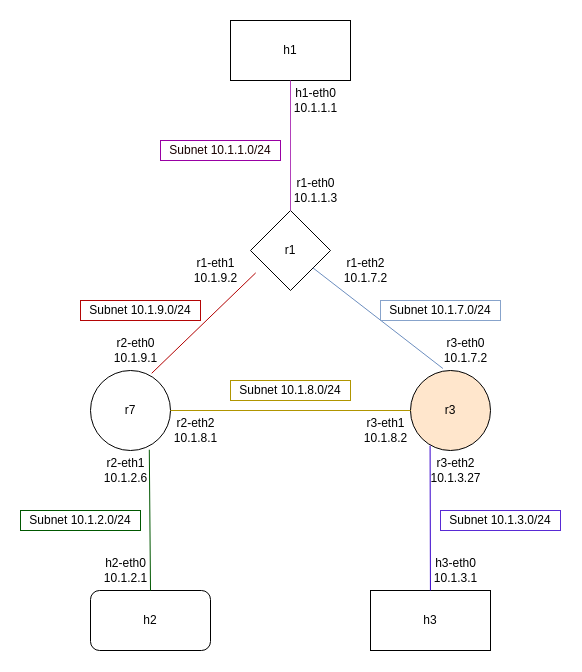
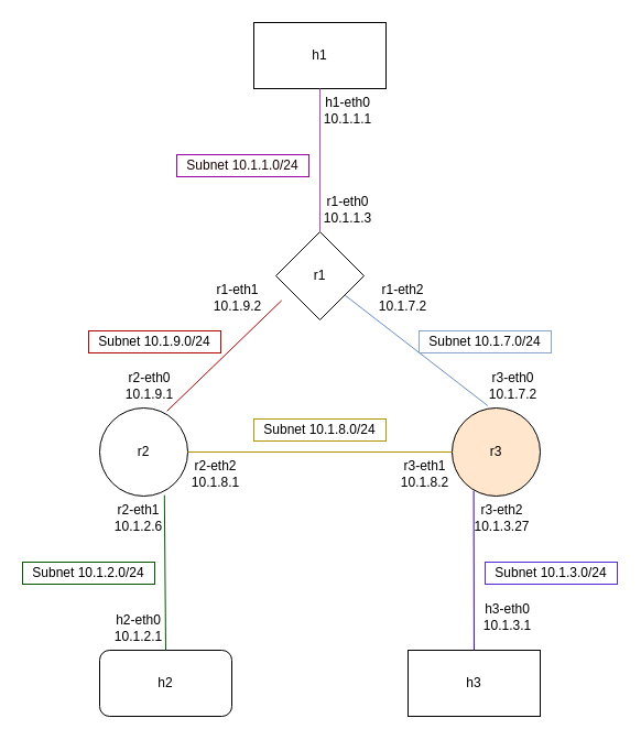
  <mxCell id="0" />
  <mxCell id="1" parent="0" />
  <mxCell id="2" value="h1" style="rounded=0;whiteSpace=wrap;html=1;" vertex="1" parent="1"><mxGeometry x="230" y="20" width="120" height="60" as="geometry" /></mxCell>
  <mxCell id="3" value="r1" style="rhombus;whiteSpace=wrap;html=1;aspect=fixed;" vertex="1" parent="1"><mxGeometry x="250" y="210" width="80" height="80" as="geometry" /></mxCell>
- <mxCell id="4" value="r7" style="ellipse;whiteSpace=wrap;html=1;aspect=fixed;" vertex="1" parent="1"><mxGeometry x="90" y="370" width="80" height="80" as="geometry" /></mxCell>
+ <mxCell id="4" value="r2" style="ellipse;whiteSpace=wrap;html=1;aspect=fixed;" vertex="1" parent="1"><mxGeometry x="90" y="370" width="80" height="80" as="geometry" /></mxCell>
  <mxCell id="5" value="r3" style="ellipse;whiteSpace=wrap;html=1;aspect=fixed;fillColor=#ffe6cc;" vertex="1" parent="1"><mxGeometry x="410" y="370" width="80" height="80" as="geometry" /></mxCell>
  <mxCell id="6" value="h2" style="whiteSpace=wrap;html=1;rounded=1;" vertex="1" parent="1"><mxGeometry x="90" y="590" width="120" height="60" as="geometry" /></mxCell>
  <mxCell id="7" value="h3" style="rounded=0;whiteSpace=wrap;html=1;" vertex="1" parent="1"><mxGeometry x="370" y="590" width="120" height="60" as="geometry" /></mxCell>
  <mxCell id="8" value="" style="endArrow=none;html=1;rounded=0;exitX=0.5;exitY=0;exitDx=0;exitDy=0;strokeColor=#b240ba;" edge="1" parent="1" source="3" target="2"><mxGeometry width="50" height="50" relative="1" as="geometry"><mxPoint x="245" y="170" as="sourcePoint" /><mxPoint x="295" y="120" as="targetPoint" /></mxGeometry></mxCell>
  <mxCell id="9" value="" style="endArrow=none;html=1;rounded=0;exitX=0.765;exitY=0.035;exitDx=0;exitDy=0;exitPerimeter=0;strokeColor=#B20000;fillColor=#e51400;entryX=0.065;entryY=0.78;entryDx=0;entryDy=0;entryPerimeter=0;" edge="1" parent="1" source="4" target="3"><mxGeometry width="50" height="50" relative="1" as="geometry"><mxPoint x="210" y="320" as="sourcePoint" /><mxPoint x="260" y="270" as="targetPoint" /></mxGeometry></mxCell>
  <mxCell id="10" value="" style="endArrow=none;html=1;rounded=0;entryX=0.405;entryY=-0.025;entryDx=0;entryDy=0;entryPerimeter=0;fillColor=#dae8fc;strokeColor=#6c8ebf;" edge="1" parent="1" source="3" target="5"><mxGeometry width="50" height="50" relative="1" as="geometry"><mxPoint x="370" y="320" as="sourcePoint" /><mxPoint x="420" y="270" as="targetPoint" /><Array as="points" /></mxGeometry></mxCell>
  <mxCell id="11" value="" style="endArrow=none;html=1;rounded=0;exitX=1;exitY=0.5;exitDx=0;exitDy=0;entryX=0;entryY=0.5;entryDx=0;entryDy=0;fillColor=#e3c800;strokeColor=#B09500;" edge="1" parent="1" source="4" target="5"><mxGeometry width="50" height="50" relative="1" as="geometry"><mxPoint x="270" y="400" as="sourcePoint" /><mxPoint x="320" y="350" as="targetPoint" /></mxGeometry></mxCell>
  <mxCell id="12" value="" style="endArrow=none;html=1;rounded=0;exitX=0.5;exitY=0;exitDx=0;exitDy=0;fillColor=#008a00;strokeColor=#005700;entryX=0.735;entryY=0.99;entryDx=0;entryDy=0;entryPerimeter=0;" edge="1" parent="1" source="6" target="4"><mxGeometry width="50" height="50" relative="1" as="geometry"><mxPoint x="100" y="490" as="sourcePoint" /><mxPoint x="150" y="440" as="targetPoint" /></mxGeometry></mxCell>
  <mxCell id="13" value="" style="endArrow=none;html=1;rounded=0;fillColor=#6a00ff;strokeColor=#3700CC;entryX=0.245;entryY=0.94;entryDx=0;entryDy=0;entryPerimeter=0;" edge="1" parent="1" source="7" target="5"><mxGeometry width="50" height="50" relative="1" as="geometry"><mxPoint x="380" y="490" as="sourcePoint" /><mxPoint x="430" y="450" as="targetPoint" /></mxGeometry></mxCell>
  <mxCell id="14" value="h1-eth0&lt;div&gt;10.1.1.1&lt;/div&gt;" style="text;html=1;align=center;verticalAlign=middle;resizable=0;points=[];autosize=1;strokeColor=none;fillColor=none;" vertex="1" parent="1"><mxGeometry x="280" y="80" width="70" height="40" as="geometry" /></mxCell>
  <mxCell id="15" value="r1-eth0&lt;div&gt;10.1.1.3&lt;/div&gt;" style="text;html=1;align=center;verticalAlign=middle;resizable=0;points=[];autosize=1;strokeColor=none;fillColor=none;" vertex="1" parent="1"><mxGeometry x="280" y="170" width="70" height="40" as="geometry" /></mxCell>
  <mxCell id="16" value="r1-eth1&lt;div&gt;10.1.9.2&lt;/div&gt;" style="text;html=1;align=center;verticalAlign=middle;resizable=0;points=[];autosize=1;strokeColor=none;fillColor=none;" vertex="1" parent="1"><mxGeometry x="180" y="250" width="70" height="40" as="geometry" /></mxCell>
  <mxCell id="17" value="r1-eth2&lt;div&gt;10.1.7.2&lt;/div&gt;" style="text;html=1;align=center;verticalAlign=middle;resizable=0;points=[];autosize=1;strokeColor=none;fillColor=none;" vertex="1" parent="1"><mxGeometry x="330" y="250" width="70" height="40" as="geometry" /></mxCell>
  <mxCell id="18" value="r2-eth0&lt;div&gt;10.1.9.1&lt;/div&gt;" style="text;html=1;align=center;verticalAlign=middle;resizable=0;points=[];autosize=1;strokeColor=none;fillColor=none;" vertex="1" parent="1"><mxGeometry x="100" y="330" width="70" height="40" as="geometry" /></mxCell>
  <mxCell id="19" value="r3-eth0&lt;div&gt;10.1.7.2&lt;/div&gt;" style="text;html=1;align=center;verticalAlign=middle;resizable=0;points=[];autosize=1;strokeColor=none;fillColor=none;" vertex="1" parent="1"><mxGeometry x="430" y="330" width="70" height="40" as="geometry" /></mxCell>
  <mxCell id="20" value="r2-eth1&lt;div&gt;10.1.2.6&lt;/div&gt;" style="text;html=1;align=center;verticalAlign=middle;resizable=0;points=[];autosize=1;strokeColor=none;fillColor=none;" vertex="1" parent="1"><mxGeometry x="90" y="450" width="70" height="40" as="geometry" /></mxCell>
  <mxCell id="21" value="r2-eth2&lt;div&gt;10.1.8.1&lt;/div&gt;" style="text;html=1;align=center;verticalAlign=middle;resizable=0;points=[];autosize=1;strokeColor=none;fillColor=none;" vertex="1" parent="1"><mxGeometry x="160" y="410" width="70" height="40" as="geometry" /></mxCell>
  <mxCell id="22" value="h2-eth0&lt;div&gt;10.1.2.1&lt;/div&gt;" style="text;html=1;align=center;verticalAlign=middle;resizable=0;points=[];autosize=1;strokeColor=none;fillColor=none;" vertex="1" parent="1"><mxGeometry x="90" y="550" width="70" height="40" as="geometry" /></mxCell>
  <mxCell id="23" value="r3-eth1&lt;div&gt;10.1.8.2&lt;/div&gt;" style="text;html=1;align=center;verticalAlign=middle;resizable=0;points=[];autosize=1;strokeColor=none;fillColor=none;" vertex="1" parent="1"><mxGeometry x="350" y="410" width="70" height="40" as="geometry" /></mxCell>
  <mxCell id="24" value="r3-eth2&lt;div&gt;10.1.3.27&lt;/div&gt;" style="text;html=1;align=center;verticalAlign=middle;resizable=0;points=[];autosize=1;strokeColor=none;fillColor=none;" vertex="1" parent="1"><mxGeometry x="420" y="450" width="70" height="40" as="geometry" /></mxCell>
- <mxCell id="25" value="h3-eth0&lt;div&gt;10.1.3.1&lt;/div&gt;" style="text;html=1;align=center;verticalAlign=middle;resizable=0;points=[];autosize=1;strokeColor=none;fillColor=none;" vertex="1" parent="1"><mxGeometry x="420" y="550" width="70" height="40" as="geometry" /></mxCell>
+ <mxCell id="25" value="h3-eth0&lt;div&gt;10.1.3.1&lt;/div&gt;" style="text;html=1;align=center;verticalAlign=middle;resizable=0;points=[];autosize=1;strokeColor=none;fillColor=none;" vertex="1" parent="1"><mxGeometry x="425" y="540" width="70" height="40" as="geometry" /></mxCell>
  <mxCell id="26" value="Subnet 10.1.1.0/24" style="whiteSpace=wrap;html=1;fillColor=none;fontColor=#190101;strokeColor=#9800a3;" vertex="1" parent="1"><mxGeometry x="160" y="140" width="120" height="20" as="geometry" /></mxCell>
  <mxCell id="27" value="Subnet 10.1.9.0/24" style="whiteSpace=wrap;html=1;fillColor=none;strokeColor=#b30505;" vertex="1" parent="1"><mxGeometry x="80" y="300" width="120" height="20" as="geometry" /></mxCell>
  <mxCell id="28" value="Subnet 10.1.7.0/24" style="whiteSpace=wrap;html=1;fillColor=none;strokeColor=#87a3cb;" vertex="1" parent="1"><mxGeometry x="380" y="300" width="120" height="20" as="geometry" /></mxCell>
  <mxCell id="29" value="Subnet 10.1.8.0/24" style="whiteSpace=wrap;html=1;fillColor=none;strokeColor=#b09500;" vertex="1" parent="1"><mxGeometry x="230" y="380" width="120" height="20" as="geometry" /></mxCell>
  <mxCell id="30" value="Subnet 10.1.2.0/24" style="whiteSpace=wrap;html=1;fillColor=none;strokeColor=#005700;" vertex="1" parent="1"><mxGeometry x="20" y="510" width="120" height="20" as="geometry" /></mxCell>
  <mxCell id="31" value="Subnet 10.1.3.0/24" style="whiteSpace=wrap;html=1;fillColor=none;strokeColor=#582ad4;" vertex="1" parent="1"><mxGeometry x="440" y="510" width="120" height="20" as="geometry" /></mxCell>
